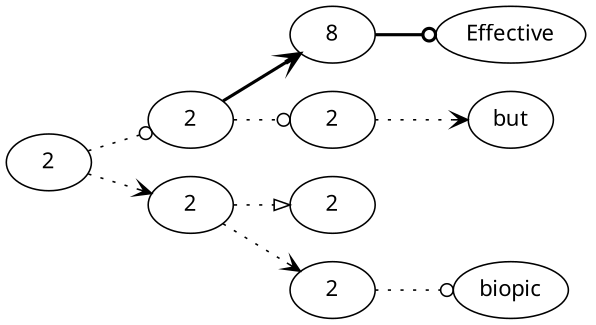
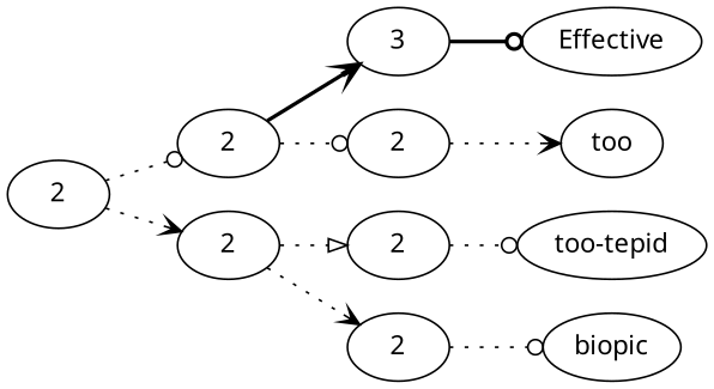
  digraph {
    fontname="Noto Sans"
    rankdir=LR
    node [fontname="Noto Sans"]
    edge [arrowhead=odot fontname="Noto Sans" style=dotted]
    n1 [label=2]
    n2 [label=2]
    n3 [label=2]
-   n4 [label=8]
+   n4 [label=3]
    n5 [label=2]
    n6 [label=2]
    n7 [label=2]
    n8 [label=Effective]
-   n9 [label=but]
+   n9 [label=too]
+   n10 [label="too-tepid"]
    n11 [label=biopic]
    n1 -> n2
    n1 -> n3 [arrowhead=vee]
    n2 -> n4 [arrowhead=vee style=bold]
    n2 -> n5
    n3 -> n6 [arrowhead=onormal]
    n3 -> n7 [arrowhead=vee]
    n4 -> n8 [style=bold]
    n5 -> n9 [arrowhead=vee]
+   n6 -> n10
    n7 -> n11
  }
